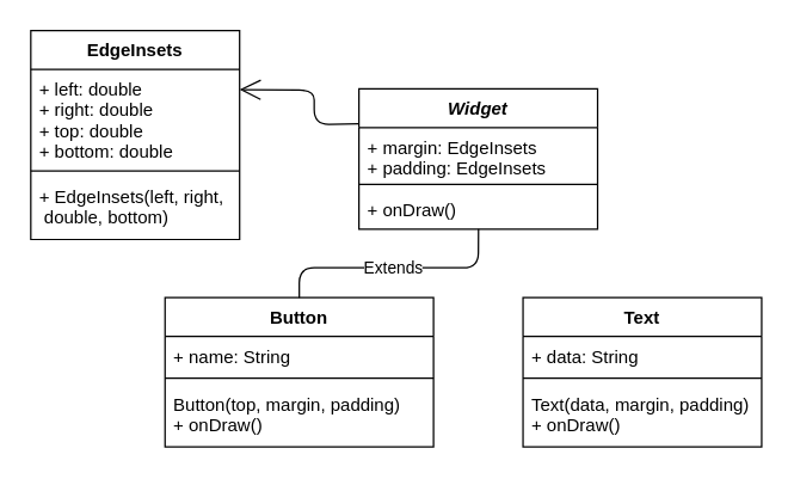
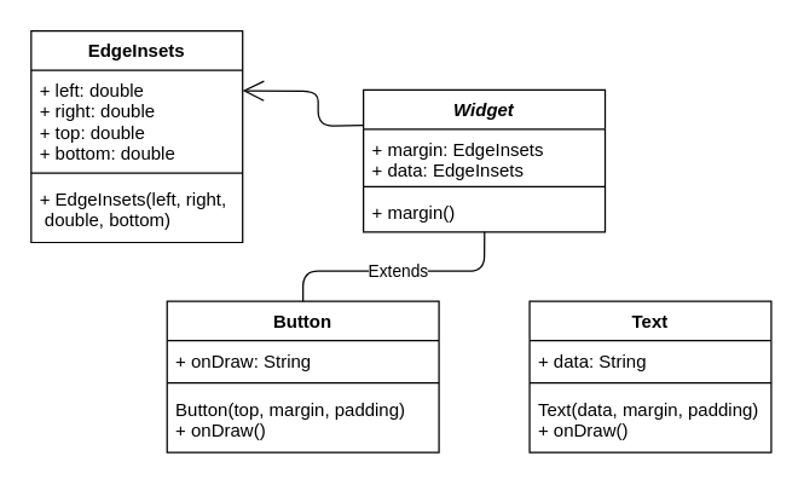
  <mxCell id="0" />
  <mxCell id="1" parent="0" />
  <mxCell id="2" value="Button" style="swimlane;fontStyle=1;align=center;verticalAlign=top;childLayout=stackLayout;horizontal=1;startSize=26;horizontalStack=0;resizeParent=1;resizeParentMax=0;resizeLast=0;collapsible=1;marginBottom=0;" vertex="1" parent="1"><mxGeometry x="110" y="199" width="180" height="100" as="geometry" /></mxCell>
- <mxCell id="3" value="+ name: String" style="text;strokeColor=none;fillColor=none;align=left;verticalAlign=top;spacingLeft=4;spacingRight=4;overflow=hidden;rotatable=0;points=[[0,0.5],[1,0.5]];portConstraint=eastwest;" vertex="1" parent="2"><mxGeometry y="26" width="180" height="24" as="geometry" /></mxCell>
+ <mxCell id="3" value="+ onDraw: String" style="text;strokeColor=none;fillColor=none;align=left;verticalAlign=top;spacingLeft=4;spacingRight=4;overflow=hidden;rotatable=0;points=[[0,0.5],[1,0.5]];portConstraint=eastwest;" vertex="1" parent="2"><mxGeometry y="26" width="180" height="24" as="geometry" /></mxCell>
  <mxCell id="4" value="" style="line;strokeWidth=1;fillColor=none;align=left;verticalAlign=middle;spacingTop=-1;spacingLeft=3;spacingRight=3;rotatable=0;labelPosition=right;points=[];portConstraint=eastwest;" vertex="1" parent="2"><mxGeometry y="50" width="180" height="8" as="geometry" /></mxCell>
  <mxCell id="5" value="Button(top, margin, padding)&#10;+ onDraw()" style="text;strokeColor=none;fillColor=none;align=left;verticalAlign=top;spacingLeft=4;spacingRight=4;overflow=hidden;rotatable=0;points=[[0,0.5],[1,0.5]];portConstraint=eastwest;" vertex="1" parent="2"><mxGeometry y="58" width="180" height="42" as="geometry" /></mxCell>
  <mxCell id="6" value="EdgeInsets" style="swimlane;fontStyle=1;align=center;verticalAlign=top;childLayout=stackLayout;horizontal=1;startSize=26;horizontalStack=0;resizeParent=1;resizeParentMax=0;resizeLast=0;collapsible=1;marginBottom=0;" vertex="1" parent="1"><mxGeometry x="20" y="20" width="140" height="140" as="geometry" /></mxCell>
  <mxCell id="7" value="+ left: double&#10;+ right: double&#10;+ top: double&#10;+ bottom: double" style="text;strokeColor=none;fillColor=none;align=left;verticalAlign=top;spacingLeft=4;spacingRight=4;overflow=hidden;rotatable=0;points=[[0,0.5],[1,0.5]];portConstraint=eastwest;" vertex="1" parent="6"><mxGeometry y="26" width="140" height="64" as="geometry" /></mxCell>
  <mxCell id="8" value="" style="line;strokeWidth=1;fillColor=none;align=left;verticalAlign=middle;spacingTop=-1;spacingLeft=3;spacingRight=3;rotatable=0;labelPosition=right;points=[];portConstraint=eastwest;" vertex="1" parent="6"><mxGeometry y="90" width="140" height="8" as="geometry" /></mxCell>
  <mxCell id="9" value="+ EdgeInsets(left, right,&#10; double, bottom)" style="text;strokeColor=none;fillColor=none;align=left;verticalAlign=top;spacingLeft=4;spacingRight=4;overflow=hidden;rotatable=0;points=[[0,0.5],[1,0.5]];portConstraint=eastwest;" vertex="1" parent="6"><mxGeometry y="98" width="140" height="42" as="geometry" /></mxCell>
  <mxCell id="10" value="Text" style="swimlane;fontStyle=1;align=center;verticalAlign=top;childLayout=stackLayout;horizontal=1;startSize=26;horizontalStack=0;resizeParent=1;resizeParentMax=0;resizeLast=0;collapsible=1;marginBottom=0;" vertex="1" parent="1"><mxGeometry x="350" y="199" width="160" height="100" as="geometry" /></mxCell>
  <mxCell id="11" value="+ data: String" style="text;strokeColor=none;fillColor=none;align=left;verticalAlign=top;spacingLeft=4;spacingRight=4;overflow=hidden;rotatable=0;points=[[0,0.5],[1,0.5]];portConstraint=eastwest;" vertex="1" parent="10"><mxGeometry y="26" width="160" height="24" as="geometry" /></mxCell>
  <mxCell id="12" value="" style="line;strokeWidth=1;fillColor=none;align=left;verticalAlign=middle;spacingTop=-1;spacingLeft=3;spacingRight=3;rotatable=0;labelPosition=right;points=[];portConstraint=eastwest;" vertex="1" parent="10"><mxGeometry y="50" width="160" height="8" as="geometry" /></mxCell>
  <mxCell id="13" value="Text(data, margin, padding)&#10;+ onDraw()" style="text;strokeColor=none;fillColor=none;align=left;verticalAlign=top;spacingLeft=4;spacingRight=4;overflow=hidden;rotatable=0;points=[[0,0.5],[1,0.5]];portConstraint=eastwest;" vertex="1" parent="10"><mxGeometry y="58" width="160" height="42" as="geometry" /></mxCell>
  <mxCell id="14" value="Widget" style="swimlane;fontStyle=3;align=center;verticalAlign=top;childLayout=stackLayout;horizontal=1;startSize=26;horizontalStack=0;resizeParent=1;resizeParentMax=0;resizeLast=0;collapsible=1;marginBottom=0;" vertex="1" parent="1"><mxGeometry x="240" y="59" width="160" height="94" as="geometry" /></mxCell>
- <mxCell id="15" value="+ margin: EdgeInsets&#10;+ padding: EdgeInsets" style="text;strokeColor=none;fillColor=none;align=left;verticalAlign=top;spacingLeft=4;spacingRight=4;overflow=hidden;rotatable=0;points=[[0,0.5],[1,0.5]];portConstraint=eastwest;" vertex="1" parent="14"><mxGeometry y="26" width="160" height="34" as="geometry" /></mxCell>
+ <mxCell id="15" value="+ margin: EdgeInsets&#10;+ data: EdgeInsets" style="text;strokeColor=none;fillColor=none;align=left;verticalAlign=top;spacingLeft=4;spacingRight=4;overflow=hidden;rotatable=0;points=[[0,0.5],[1,0.5]];portConstraint=eastwest;" vertex="1" parent="14"><mxGeometry y="26" width="160" height="34" as="geometry" /></mxCell>
  <mxCell id="16" value="" style="line;strokeWidth=1;fillColor=none;align=left;verticalAlign=middle;spacingTop=-1;spacingLeft=3;spacingRight=3;rotatable=0;labelPosition=right;points=[];portConstraint=eastwest;" vertex="1" parent="14"><mxGeometry y="60" width="160" height="8" as="geometry" /></mxCell>
- <mxCell id="17" value="+ onDraw()" style="text;strokeColor=none;fillColor=none;align=left;verticalAlign=top;spacingLeft=4;spacingRight=4;overflow=hidden;rotatable=0;points=[[0,0.5],[1,0.5]];portConstraint=eastwest;" vertex="1" parent="14"><mxGeometry y="68" width="160" height="26" as="geometry" /></mxCell>
+ <mxCell id="17" value="+ margin()" style="text;strokeColor=none;fillColor=none;align=left;verticalAlign=top;spacingLeft=4;spacingRight=4;overflow=hidden;rotatable=0;points=[[0,0.5],[1,0.5]];portConstraint=eastwest;" vertex="1" parent="14"><mxGeometry y="68" width="160" height="26" as="geometry" /></mxCell>
  <mxCell id="18" value="Extends" style="endArrow=none;endSize=10;endFill=0;html=1;entryX=0.501;entryY=1.001;entryDx=0;entryDy=0;entryPerimeter=0;exitX=0.5;exitY=0;exitDx=0;exitDy=0;" edge="1" parent="1" source="2" target="17"><mxGeometry width="160" relative="1" as="geometry"><mxPoint x="140" y="179" as="sourcePoint" /><mxPoint x="320" y="179" as="targetPoint" /><Array as="points"><mxPoint x="200" y="179" /><mxPoint x="320" y="179" /></Array></mxGeometry></mxCell>
  <mxCell id="19" value="" style="endArrow=open;endFill=1;endSize=12;html=1;exitX=0;exitY=0.25;exitDx=0;exitDy=0;entryX=1;entryY=0.212;entryDx=0;entryDy=0;entryPerimeter=0;" edge="1" parent="1" source="14" target="7"><mxGeometry width="160" relative="1" as="geometry"><mxPoint x="150" y="9" as="sourcePoint" /><mxPoint x="190" y="49" as="targetPoint" /><Array as="points"><mxPoint x="210" y="83" /><mxPoint x="210" y="60" /></Array></mxGeometry></mxCell>
